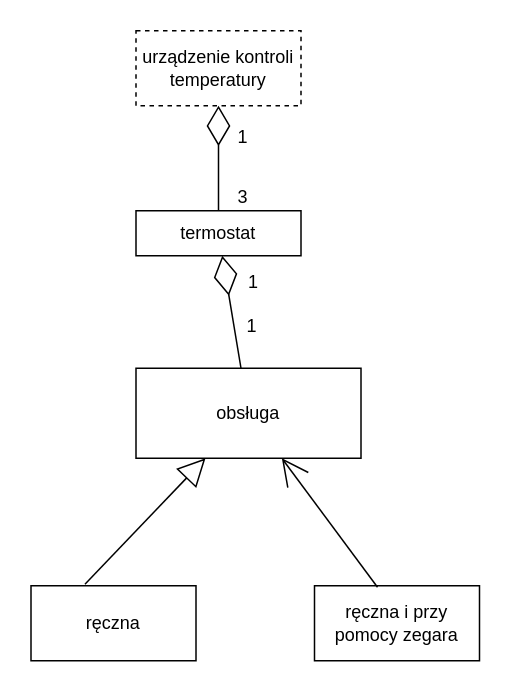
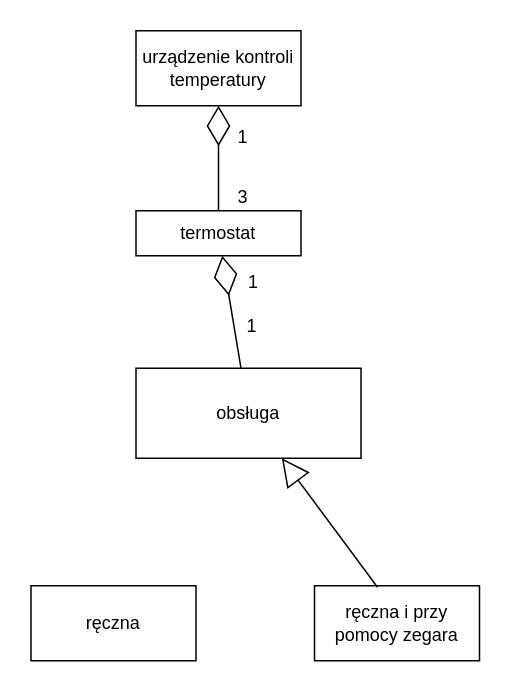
  <mxCell id="0" />
  <mxCell id="1" parent="0" />
- <mxCell id="2" value="urządzenie kontroli temperatury" style="html=1;whiteSpace=wrap;dashed=1;" parent="1" vertex="1"><mxGeometry x="90" y="20" width="110" height="50" as="geometry" /></mxCell>
+ <mxCell id="2" value="urządzenie kontroli temperatury" style="html=1;whiteSpace=wrap;" parent="1" vertex="1"><mxGeometry x="90" y="20" width="110" height="50" as="geometry" /></mxCell>
  <mxCell id="3" value="termostat" style="html=1;whiteSpace=wrap;" parent="1" vertex="1"><mxGeometry x="90" y="140" width="110" height="30" as="geometry" /></mxCell>
  <mxCell id="4" value="obsługa" style="html=1;whiteSpace=wrap;" parent="1" vertex="1"><mxGeometry x="90" y="245" width="150" height="60" as="geometry" /></mxCell>
  <mxCell id="5" value="" style="endArrow=diamondThin;endFill=0;endSize=24;html=1;rounded=0;fontSize=12;" parent="1" source="3" target="2" edge="1"><mxGeometry width="160" relative="1" as="geometry"><mxPoint x="140" y="120" as="sourcePoint" /><mxPoint x="300" y="120" as="targetPoint" /></mxGeometry></mxCell>
  <mxCell id="6" value="1" style="edgeLabel;html=1;align=center;verticalAlign=middle;resizable=0;points=[];fontSize=12;" parent="5" vertex="1" connectable="0"><mxGeometry x="0.314" y="-3" relative="1" as="geometry"><mxPoint x="12" y="-4" as="offset" /></mxGeometry></mxCell>
  <mxCell id="7" value="3" style="edgeLabel;html=1;align=center;verticalAlign=middle;resizable=0;points=[];fontSize=12;" parent="5" vertex="1" connectable="0"><mxGeometry x="-0.4" relative="1" as="geometry"><mxPoint x="15" y="11" as="offset" /></mxGeometry></mxCell>
  <mxCell id="8" value="" style="endArrow=diamondThin;endFill=0;endSize=24;html=1;rounded=0;fontSize=12;" parent="1" source="4" target="3" edge="1"><mxGeometry width="160" relative="1" as="geometry"><mxPoint x="290" y="260" as="sourcePoint" /><mxPoint x="290" y="190" as="targetPoint" /></mxGeometry></mxCell>
  <mxCell id="9" value="1" style="edgeLabel;html=1;align=center;verticalAlign=middle;resizable=0;points=[];fontSize=12;" parent="8" vertex="1" connectable="0"><mxGeometry x="0.273" y="-1" relative="1" as="geometry"><mxPoint x="14" y="-10" as="offset" /></mxGeometry></mxCell>
  <mxCell id="10" value="1" style="edgeLabel;html=1;align=center;verticalAlign=middle;resizable=0;points=[];fontSize=12;" parent="8" vertex="1" connectable="0"><mxGeometry x="0.309" relative="1" as="geometry"><mxPoint x="15" y="21" as="offset" /></mxGeometry></mxCell>
  <mxCell id="11" value="ręczna" style="html=1;whiteSpace=wrap;" parent="1" vertex="1"><mxGeometry x="20" y="390" width="110" height="50" as="geometry" /></mxCell>
  <mxCell id="12" value="ręczna i przy pomocy zegara" style="html=1;whiteSpace=wrap;" parent="1" vertex="1"><mxGeometry x="209" y="390" width="110" height="50" as="geometry" /></mxCell>
- <mxCell id="13" value="" style="endArrow=block;endSize=16;endFill=0;html=1;rounded=0;exitX=0.327;exitY=-0.02;exitDx=0;exitDy=0;exitPerimeter=0;" parent="1" source="11" target="4" edge="1"><mxGeometry width="160" relative="1" as="geometry"><mxPoint x="35.5" y="365" as="sourcePoint" /><mxPoint x="114.5" y="310" as="targetPoint" /></mxGeometry></mxCell>
- <mxCell id="14" value="" style="endArrow=open;endSize=16;endFill=0;html=1;rounded=0;exitX=0.382;exitY=0.02;exitDx=0;exitDy=0;exitPerimeter=0;" parent="1" source="12" target="4" edge="1"><mxGeometry width="160" relative="1" as="geometry"><mxPoint x="200" y="360" as="sourcePoint" /><mxPoint x="279" y="305" as="targetPoint" /></mxGeometry></mxCell>
+ <mxCell id="14" value="" style="endArrow=block;endSize=16;endFill=0;html=1;rounded=0;exitX=0.382;exitY=0.02;exitDx=0;exitDy=0;exitPerimeter=0;" parent="1" source="12" target="4" edge="1"><mxGeometry width="160" relative="1" as="geometry"><mxPoint x="200" y="360" as="sourcePoint" /><mxPoint x="279" y="305" as="targetPoint" /></mxGeometry></mxCell>
